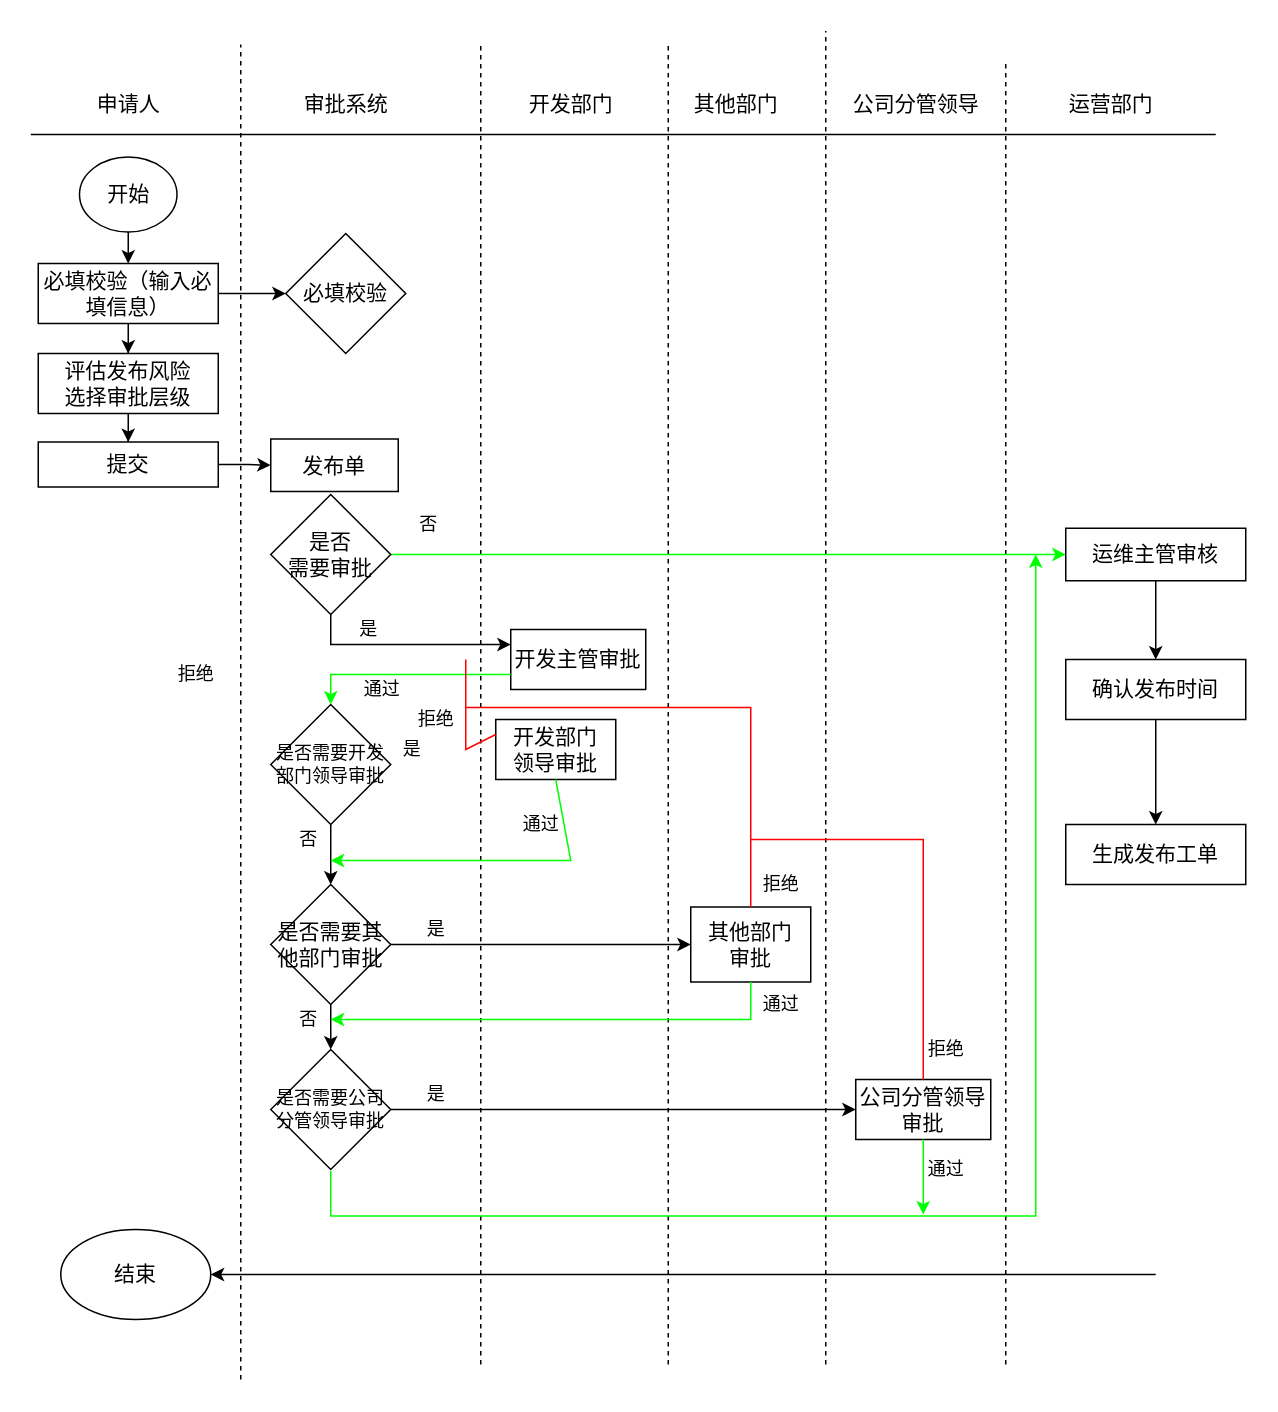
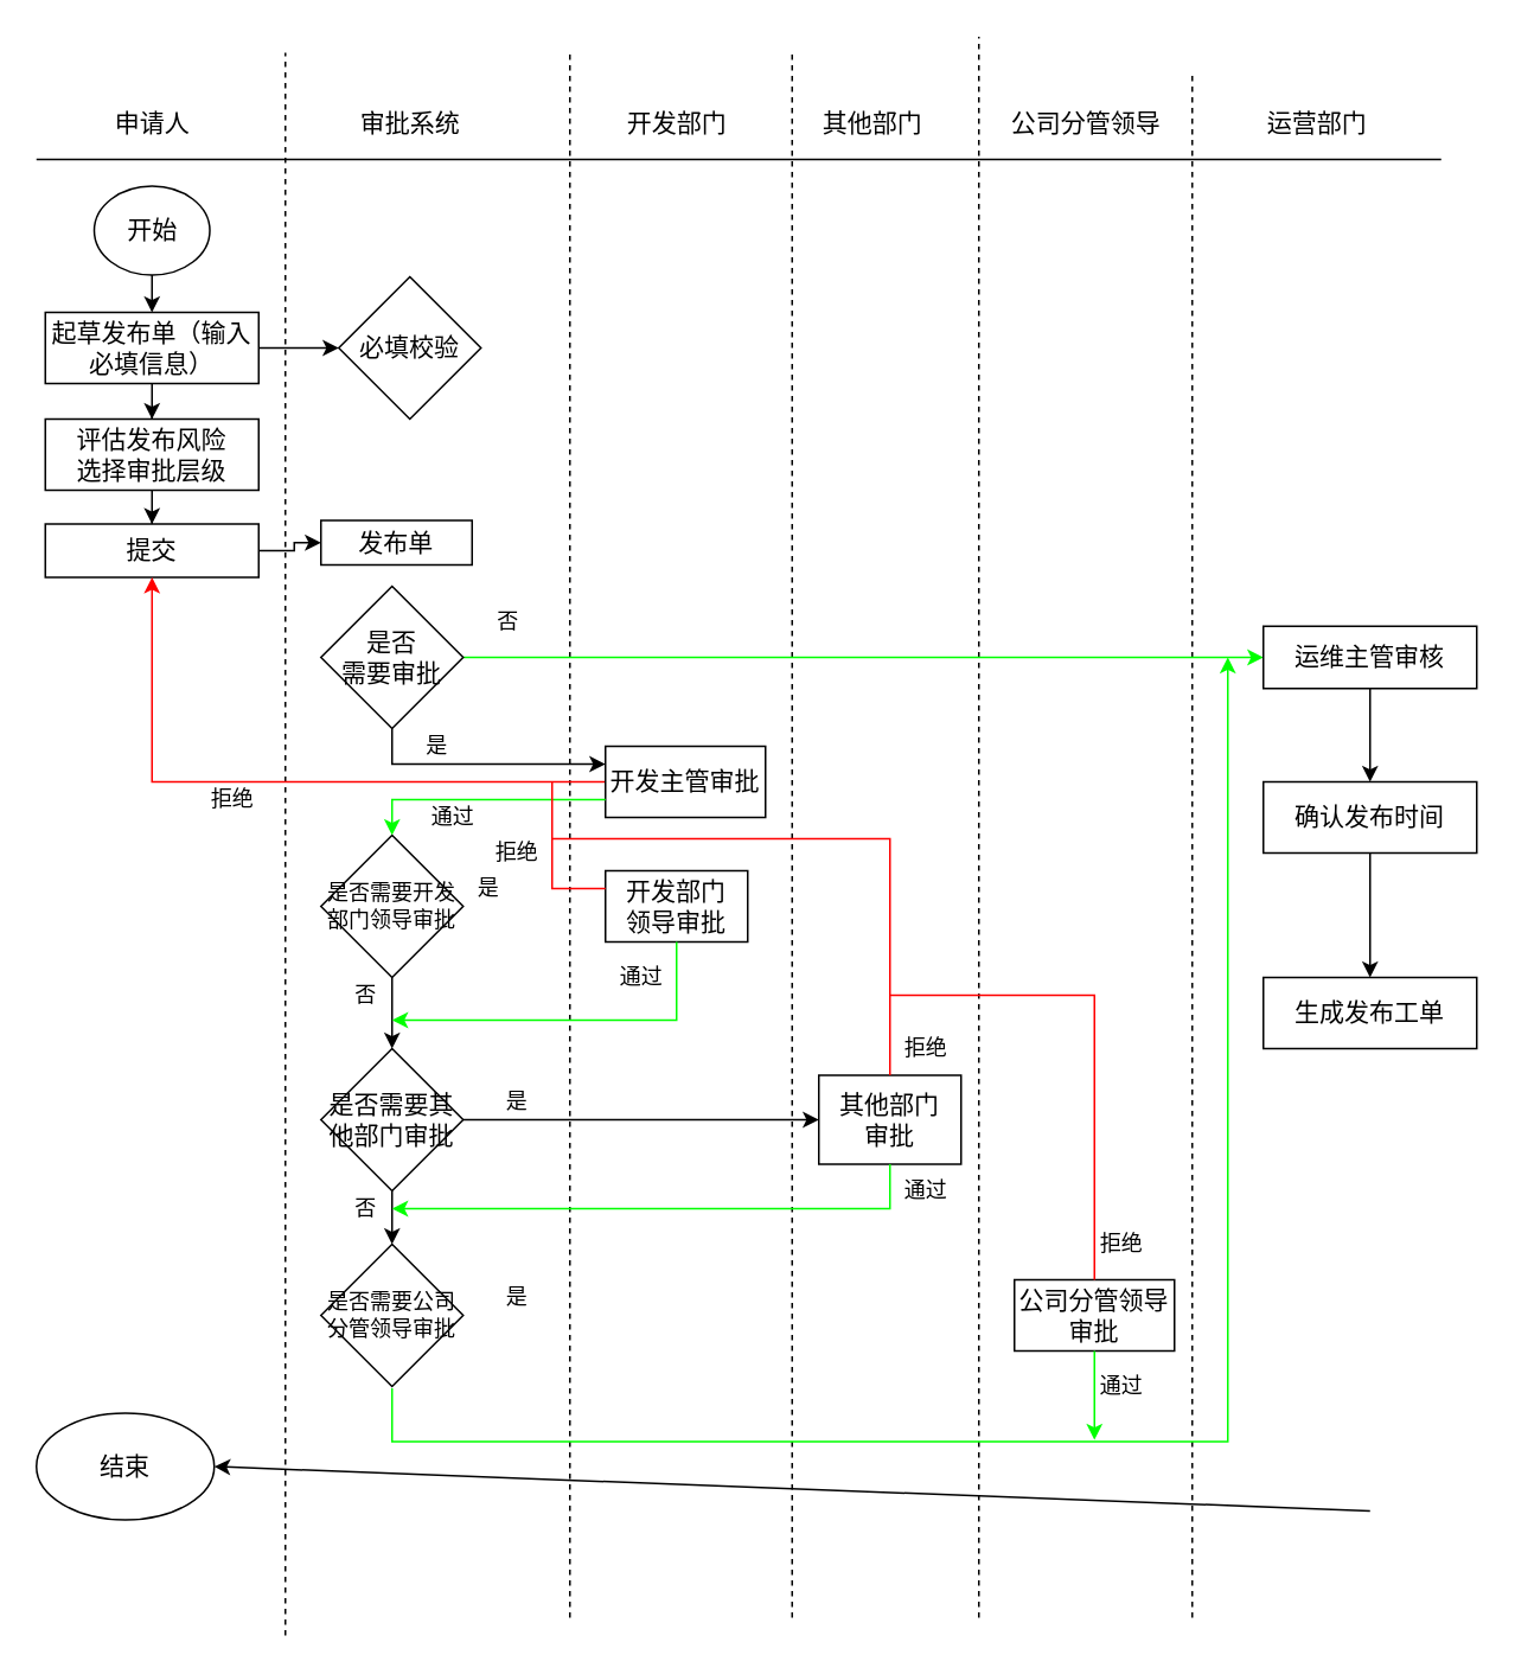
  <mxCell id="0" />
  <mxCell id="1" parent="0" />
  <mxCell id="2" value="" style="endArrow=none;html=1;rounded=0;" edge="1" parent="1"><mxGeometry width="50" height="50" relative="1" as="geometry"><mxPoint x="20" y="89" as="sourcePoint" /><mxPoint x="810" y="89" as="targetPoint" /></mxGeometry></mxCell>
  <mxCell id="3" value="" style="endArrow=none;dashed=1;html=1;rounded=0;" edge="1" parent="1"><mxGeometry width="50" height="50" relative="1" as="geometry"><mxPoint x="160" y="919" as="sourcePoint" /><mxPoint x="160" y="29" as="targetPoint" /></mxGeometry></mxCell>
  <mxCell id="4" value="" style="endArrow=none;dashed=1;html=1;rounded=0;" edge="1" parent="1"><mxGeometry width="50" height="50" relative="1" as="geometry"><mxPoint x="320" y="909" as="sourcePoint" /><mxPoint x="320" y="29" as="targetPoint" /></mxGeometry></mxCell>
  <mxCell id="5" value="" style="endArrow=none;dashed=1;html=1;rounded=0;" edge="1" parent="1"><mxGeometry width="50" height="50" relative="1" as="geometry"><mxPoint x="445" y="909" as="sourcePoint" /><mxPoint x="445" y="29" as="targetPoint" /></mxGeometry></mxCell>
  <mxCell id="6" value="" style="endArrow=none;dashed=1;html=1;rounded=0;" edge="1" parent="1"><mxGeometry width="50" height="50" relative="1" as="geometry"><mxPoint x="550" y="909" as="sourcePoint" /><mxPoint x="550" y="20" as="targetPoint" /></mxGeometry></mxCell>
  <mxCell id="7" value="" style="endArrow=none;dashed=1;html=1;rounded=0;" edge="1" parent="1"><mxGeometry width="50" height="50" relative="1" as="geometry"><mxPoint x="670" y="909" as="sourcePoint" /><mxPoint x="670" y="39" as="targetPoint" /></mxGeometry></mxCell>
  <mxCell id="8" value="&lt;font style=&quot;font-size: 14px&quot;&gt;申请人&lt;/font&gt;" style="text;html=1;align=center;verticalAlign=middle;resizable=0;points=[];autosize=1;strokeColor=none;fillColor=none;" vertex="1" parent="1"><mxGeometry x="55" y="59" width="60" height="20" as="geometry" /></mxCell>
  <mxCell id="9" value="&lt;font style=&quot;font-size: 14px&quot;&gt;审批系统&lt;/font&gt;" style="text;html=1;align=center;verticalAlign=middle;resizable=0;points=[];autosize=1;strokeColor=none;fillColor=none;" vertex="1" parent="1"><mxGeometry x="195" y="59" width="70" height="20" as="geometry" /></mxCell>
  <mxCell id="10" value="&lt;font style=&quot;font-size: 14px&quot;&gt;开发部门&lt;/font&gt;" style="text;html=1;align=center;verticalAlign=middle;resizable=0;points=[];autosize=1;strokeColor=none;fillColor=none;" vertex="1" parent="1"><mxGeometry x="345" y="59" width="70" height="20" as="geometry" /></mxCell>
  <mxCell id="11" value="&lt;font style=&quot;font-size: 14px&quot;&gt;其他部门&lt;/font&gt;" style="text;html=1;align=center;verticalAlign=middle;resizable=0;points=[];autosize=1;strokeColor=none;fillColor=none;" vertex="1" parent="1"><mxGeometry x="455" y="59" width="70" height="20" as="geometry" /></mxCell>
  <mxCell id="12" value="&lt;font style=&quot;font-size: 14px&quot;&gt;公司分管领导&lt;/font&gt;" style="text;html=1;align=center;verticalAlign=middle;resizable=0;points=[];autosize=1;strokeColor=none;fillColor=none;" vertex="1" parent="1"><mxGeometry x="560" y="59" width="100" height="20" as="geometry" /></mxCell>
  <mxCell id="13" value="&lt;font style=&quot;font-size: 14px&quot;&gt;运营部门&lt;/font&gt;" style="text;html=1;align=center;verticalAlign=middle;resizable=0;points=[];autosize=1;strokeColor=none;fillColor=none;" vertex="1" parent="1"><mxGeometry x="705" y="59" width="70" height="20" as="geometry" /></mxCell>
  <mxCell id="14" value="" style="edgeStyle=orthogonalEdgeStyle;rounded=0;orthogonalLoop=1;jettySize=auto;html=1;" edge="1" parent="1" source="15" target="18"><mxGeometry relative="1" as="geometry" /></mxCell>
  <mxCell id="15" value="&lt;font style=&quot;font-size: 14px&quot;&gt;开始&lt;/font&gt;" style="ellipse;whiteSpace=wrap;html=1;" vertex="1" parent="1"><mxGeometry x="52.5" y="104" width="65" height="50" as="geometry" /></mxCell>
  <mxCell id="16" value="" style="edgeStyle=orthogonalEdgeStyle;rounded=0;orthogonalLoop=1;jettySize=auto;html=1;" edge="1" parent="1" source="18" target="19"><mxGeometry relative="1" as="geometry" /></mxCell>
  <mxCell id="17" value="" style="edgeStyle=orthogonalEdgeStyle;rounded=0;orthogonalLoop=1;jettySize=auto;html=1;" edge="1" parent="1" source="18" target="21"><mxGeometry relative="1" as="geometry" /></mxCell>
- <mxCell id="18" value="&lt;font style=&quot;font-size: 14px&quot;&gt;必填校验（输入必填信息）&lt;/font&gt;" style="whiteSpace=wrap;html=1;" vertex="1" parent="1"><mxGeometry x="25" y="175" width="120" height="40" as="geometry" /></mxCell>
+ <mxCell id="18" value="&lt;font style=&quot;font-size: 14px&quot;&gt;起草发布单（输入必填信息）&lt;/font&gt;" style="whiteSpace=wrap;html=1;" vertex="1" parent="1"><mxGeometry x="25" y="175" width="120" height="40" as="geometry" /></mxCell>
  <mxCell id="19" value="&lt;font style=&quot;font-size: 14px&quot;&gt;必填校验&lt;/font&gt;" style="rhombus;whiteSpace=wrap;html=1;" vertex="1" parent="1"><mxGeometry x="190" y="155" width="80" height="80" as="geometry" /></mxCell>
  <mxCell id="20" value="" style="edgeStyle=orthogonalEdgeStyle;rounded=0;orthogonalLoop=1;jettySize=auto;html=1;" edge="1" parent="1" source="21" target="23"><mxGeometry relative="1" as="geometry" /></mxCell>
  <mxCell id="21" value="&lt;div&gt;&lt;font style=&quot;font-size: 14px&quot;&gt;评估发布风险&lt;/font&gt;&lt;/div&gt;&lt;div&gt;&lt;font style=&quot;font-size: 14px&quot;&gt;选择审批层级&lt;/font&gt;&lt;/div&gt;" style="whiteSpace=wrap;html=1;" vertex="1" parent="1"><mxGeometry x="25" y="235" width="120" height="40" as="geometry" /></mxCell>
  <mxCell id="22" value="" style="edgeStyle=orthogonalEdgeStyle;rounded=0;orthogonalLoop=1;jettySize=auto;html=1;" edge="1" parent="1" source="23" target="64"><mxGeometry relative="1" as="geometry" /></mxCell>
  <mxCell id="23" value="&lt;font style=&quot;font-size: 14px&quot;&gt;提交&lt;/font&gt;" style="whiteSpace=wrap;html=1;" vertex="1" parent="1"><mxGeometry x="25" y="294" width="120" height="30" as="geometry" /></mxCell>
  <mxCell id="24" value="" style="edgeStyle=orthogonalEdgeStyle;rounded=0;orthogonalLoop=1;jettySize=auto;html=1;strokeColor=#00FF00;" edge="1" parent="1" source="25" target="27"><mxGeometry relative="1" as="geometry" /></mxCell>
  <mxCell id="25" value="&lt;div&gt;&lt;font style=&quot;font-size: 14px&quot;&gt;是否&lt;/font&gt;&lt;/div&gt;&lt;div&gt;&lt;font style=&quot;font-size: 14px&quot;&gt;需要审批&lt;/font&gt;&lt;/div&gt;" style="rhombus;whiteSpace=wrap;html=1;" vertex="1" parent="1"><mxGeometry x="180" y="329" width="80" height="80" as="geometry" /></mxCell>
  <mxCell id="26" value="" style="edgeStyle=orthogonalEdgeStyle;rounded=0;orthogonalLoop=1;jettySize=auto;html=1;" edge="1" parent="1" source="27" target="60"><mxGeometry relative="1" as="geometry" /></mxCell>
  <mxCell id="27" value="&lt;font style=&quot;font-size: 14px&quot;&gt;运维主管审核&lt;/font&gt;" style="whiteSpace=wrap;html=1;" vertex="1" parent="1"><mxGeometry x="710" y="351.5" width="120" height="35" as="geometry" /></mxCell>
  <mxCell id="28" value="" style="edgeStyle=orthogonalEdgeStyle;rounded=0;orthogonalLoop=1;jettySize=auto;html=1;" edge="1" parent="1" source="29" target="32"><mxGeometry relative="1" as="geometry" /></mxCell>
  <mxCell id="29" value="是否需要开发部门领导审批" style="rhombus;whiteSpace=wrap;html=1;" vertex="1" parent="1"><mxGeometry x="180" y="469" width="80" height="80" as="geometry" /></mxCell>
  <mxCell id="30" value="" style="edgeStyle=orthogonalEdgeStyle;rounded=0;orthogonalLoop=1;jettySize=auto;html=1;" edge="1" parent="1" source="32" target="34"><mxGeometry relative="1" as="geometry" /></mxCell>
  <mxCell id="31" value="" style="edgeStyle=orthogonalEdgeStyle;rounded=0;orthogonalLoop=1;jettySize=auto;html=1;" edge="1" parent="1" source="32" target="48"><mxGeometry relative="1" as="geometry" /></mxCell>
  <mxCell id="32" value="&lt;font style=&quot;font-size: 14px&quot;&gt;是否需要其他部门审批&lt;/font&gt;" style="rhombus;whiteSpace=wrap;html=1;" vertex="1" parent="1"><mxGeometry x="180" y="589" width="80" height="80" as="geometry" /></mxCell>
- <mxCell id="33" value="" style="edgeStyle=orthogonalEdgeStyle;rounded=0;orthogonalLoop=1;jettySize=auto;html=1;" edge="1" parent="1" source="34" target="54"><mxGeometry relative="1" as="geometry" /></mxCell>
  <mxCell id="34" value="是否需要公司分管领导审批" style="rhombus;whiteSpace=wrap;html=1;" vertex="1" parent="1"><mxGeometry x="180" y="699" width="80" height="80" as="geometry" /></mxCell>
+ <mxCell id="35" value="" style="edgeStyle=orthogonalEdgeStyle;rounded=0;orthogonalLoop=1;jettySize=auto;html=1;entryX=0.5;entryY=1;entryDx=0;entryDy=0;strokeColor=#FF0000;" edge="1" parent="1" source="36" target="23"><mxGeometry relative="1" as="geometry" /></mxCell>
  <mxCell id="36" value="&lt;font style=&quot;font-size: 14px&quot;&gt;开发主管审批&lt;/font&gt;" style="rounded=0;whiteSpace=wrap;html=1;" vertex="1" parent="1"><mxGeometry x="340" y="419" width="90" height="40" as="geometry" /></mxCell>
  <mxCell id="37" value="" style="endArrow=classic;html=1;rounded=0;exitX=0.5;exitY=1;exitDx=0;exitDy=0;entryX=0;entryY=0.25;entryDx=0;entryDy=0;" edge="1" parent="1" source="25" target="36"><mxGeometry width="50" height="50" relative="1" as="geometry"><mxPoint x="420" y="479" as="sourcePoint" /><mxPoint x="470" y="429" as="targetPoint" /><Array as="points"><mxPoint x="220" y="429" /></Array></mxGeometry></mxCell>
  <mxCell id="38" value="" style="endArrow=classic;html=1;rounded=0;exitX=0;exitY=0.75;exitDx=0;exitDy=0;entryX=0.5;entryY=0;entryDx=0;entryDy=0;strokeColor=#00FF00;" edge="1" parent="1" source="36" target="29"><mxGeometry width="50" height="50" relative="1" as="geometry"><mxPoint x="420" y="479" as="sourcePoint" /><mxPoint x="470" y="429" as="targetPoint" /><Array as="points"><mxPoint x="220" y="449" /></Array></mxGeometry></mxCell>
  <mxCell id="39" value="是" style="text;html=1;align=center;verticalAlign=middle;resizable=0;points=[];autosize=1;strokeColor=none;fillColor=none;" vertex="1" parent="1"><mxGeometry x="230" y="409" width="30" height="20" as="geometry" /></mxCell>
  <mxCell id="40" value="否" style="text;html=1;align=center;verticalAlign=middle;resizable=0;points=[];autosize=1;strokeColor=none;fillColor=none;" vertex="1" parent="1"><mxGeometry x="270" y="339" width="30" height="20" as="geometry" /></mxCell>
  <mxCell id="41" value="通过" style="text;html=1;align=center;verticalAlign=middle;resizable=0;points=[];autosize=1;strokeColor=none;fillColor=none;" vertex="1" parent="1"><mxGeometry x="234" y="449" width="40" height="20" as="geometry" /></mxCell>
  <mxCell id="42" value="拒绝" style="text;html=1;align=center;verticalAlign=middle;resizable=0;points=[];autosize=1;strokeColor=none;fillColor=none;" vertex="1" parent="1"><mxGeometry x="110" y="439" width="40" height="20" as="geometry" /></mxCell>
- <mxCell id="43" value="&lt;div&gt;&lt;font style=&quot;font-size: 14px&quot;&gt;开发部门&lt;/font&gt;&lt;/div&gt;&lt;div&gt;&lt;font style=&quot;font-size: 14px&quot;&gt;领导审批&lt;/font&gt;&lt;/div&gt;" style="whiteSpace=wrap;html=1;" vertex="1" parent="1"><mxGeometry x="330" y="479" width="80" height="40" as="geometry" /></mxCell>
+ <mxCell id="43" value="&lt;div&gt;&lt;font style=&quot;font-size: 14px&quot;&gt;开发部门&lt;/font&gt;&lt;/div&gt;&lt;div&gt;&lt;font style=&quot;font-size: 14px&quot;&gt;领导审批&lt;/font&gt;&lt;/div&gt;" style="whiteSpace=wrap;html=1;" vertex="1" parent="1"><mxGeometry x="340" y="489" width="80" height="40" as="geometry" /></mxCell>
  <mxCell id="44" value="是" style="text;html=1;align=center;verticalAlign=middle;resizable=0;points=[];autosize=1;strokeColor=none;fillColor=none;" vertex="1" parent="1"><mxGeometry x="259" y="489" width="30" height="20" as="geometry" /></mxCell>
  <mxCell id="45" value="否" style="text;html=1;align=center;verticalAlign=middle;resizable=0;points=[];autosize=1;strokeColor=none;fillColor=none;" vertex="1" parent="1"><mxGeometry x="190" y="549" width="30" height="20" as="geometry" /></mxCell>
  <mxCell id="46" value="" style="endArrow=classic;html=1;rounded=0;exitX=0.5;exitY=1;exitDx=0;exitDy=0;strokeColor=#00FF00;" edge="1" parent="1" source="43"><mxGeometry width="50" height="50" relative="1" as="geometry"><mxPoint x="290" y="619" as="sourcePoint" /><mxPoint x="220" y="573" as="targetPoint" /><Array as="points"><mxPoint x="380" y="573" /></Array></mxGeometry></mxCell>
  <mxCell id="47" value="通过" style="text;html=1;align=center;verticalAlign=middle;resizable=0;points=[];autosize=1;strokeColor=none;fillColor=none;" vertex="1" parent="1"><mxGeometry x="340" y="539" width="40" height="20" as="geometry" /></mxCell>
  <mxCell id="48" value="&lt;div&gt;&lt;font style=&quot;font-size: 14px&quot;&gt;其他部门&lt;/font&gt;&lt;/div&gt;&lt;div&gt;&lt;font style=&quot;font-size: 14px&quot;&gt;审批&lt;/font&gt;&lt;/div&gt;" style="whiteSpace=wrap;html=1;" vertex="1" parent="1"><mxGeometry x="460" y="604" width="80" height="50" as="geometry" /></mxCell>
  <mxCell id="49" value="是" style="text;html=1;align=center;verticalAlign=middle;resizable=0;points=[];autosize=1;strokeColor=none;fillColor=none;" vertex="1" parent="1"><mxGeometry x="275" y="609" width="30" height="20" as="geometry" /></mxCell>
  <mxCell id="50" value="否" style="text;html=1;align=center;verticalAlign=middle;resizable=0;points=[];autosize=1;strokeColor=none;fillColor=none;" vertex="1" parent="1"><mxGeometry x="190" y="669" width="30" height="20" as="geometry" /></mxCell>
  <mxCell id="51" value="" style="endArrow=classic;html=1;rounded=0;exitX=0.5;exitY=1;exitDx=0;exitDy=0;strokeColor=#00FF00;" edge="1" parent="1" source="48" target="50"><mxGeometry width="50" height="50" relative="1" as="geometry"><mxPoint x="460" y="669" as="sourcePoint" /><mxPoint x="510" y="619" as="targetPoint" /><Array as="points"><mxPoint x="500" y="679" /></Array></mxGeometry></mxCell>
  <mxCell id="52" value="通过" style="text;html=1;align=center;verticalAlign=middle;resizable=0;points=[];autosize=1;strokeColor=none;fillColor=none;" vertex="1" parent="1"><mxGeometry x="500" y="659" width="40" height="20" as="geometry" /></mxCell>
  <mxCell id="53" value="拒绝" style="text;html=1;align=center;verticalAlign=middle;resizable=0;points=[];autosize=1;strokeColor=none;fillColor=none;" vertex="1" parent="1"><mxGeometry x="500" y="579" width="40" height="20" as="geometry" /></mxCell>
  <mxCell id="54" value="&lt;font style=&quot;font-size: 14px&quot;&gt;公司分管领导审批&lt;/font&gt;" style="whiteSpace=wrap;html=1;" vertex="1" parent="1"><mxGeometry x="570" y="719" width="90" height="40" as="geometry" /></mxCell>
  <mxCell id="55" value="是" style="text;html=1;align=center;verticalAlign=middle;resizable=0;points=[];autosize=1;strokeColor=none;fillColor=none;" vertex="1" parent="1"><mxGeometry x="275" y="719" width="30" height="20" as="geometry" /></mxCell>
  <mxCell id="56" value="" style="endArrow=classic;html=1;rounded=0;exitX=0.5;exitY=1;exitDx=0;exitDy=0;strokeColor=#00FF00;" edge="1" parent="1"><mxGeometry width="50" height="50" relative="1" as="geometry"><mxPoint x="220" y="780" as="sourcePoint" /><mxPoint x="690" y="369" as="targetPoint" /><Array as="points"><mxPoint x="220" y="810" /><mxPoint x="690" y="810" /></Array></mxGeometry></mxCell>
  <mxCell id="57" value="" style="endArrow=classic;html=1;rounded=0;exitX=0.5;exitY=1;exitDx=0;exitDy=0;strokeColor=#00FF00;" edge="1" parent="1" source="54"><mxGeometry width="50" height="50" relative="1" as="geometry"><mxPoint x="500" y="759" as="sourcePoint" /><mxPoint x="615" y="809" as="targetPoint" /></mxGeometry></mxCell>
  <mxCell id="58" value="通过" style="text;html=1;align=center;verticalAlign=middle;resizable=0;points=[];autosize=1;strokeColor=none;fillColor=none;" vertex="1" parent="1"><mxGeometry x="610" y="769" width="40" height="20" as="geometry" /></mxCell>
  <mxCell id="59" value="" style="edgeStyle=orthogonalEdgeStyle;rounded=0;orthogonalLoop=1;jettySize=auto;html=1;" edge="1" parent="1" source="60" target="62"><mxGeometry relative="1" as="geometry" /></mxCell>
  <mxCell id="60" value="&lt;font style=&quot;font-size: 14px&quot;&gt;确认发布时间&lt;/font&gt;" style="whiteSpace=wrap;html=1;" vertex="1" parent="1"><mxGeometry x="710" y="439" width="120" height="40" as="geometry" /></mxCell>
- <mxCell id="61" value="&lt;font style=&quot;font-size: 14px&quot;&gt;结束&lt;/font&gt;" style="ellipse;whiteSpace=wrap;html=1;" vertex="1" parent="1"><mxGeometry x="40" y="819" width="100" height="60" as="geometry" /></mxCell>
+ <mxCell id="61" value="&lt;font style=&quot;font-size: 14px&quot;&gt;结束&lt;/font&gt;" style="ellipse;whiteSpace=wrap;html=1;" vertex="1" parent="1"><mxGeometry x="20" y="794" width="100" height="60" as="geometry" /></mxCell>
  <mxCell id="62" value="&lt;font style=&quot;font-size: 14px&quot;&gt;生成发布工单&lt;/font&gt;" style="whiteSpace=wrap;html=1;" vertex="1" parent="1"><mxGeometry x="710" y="549" width="120" height="40" as="geometry" /></mxCell>
  <mxCell id="63" value="" style="endArrow=classic;html=1;rounded=0;entryX=1;entryY=0.5;entryDx=0;entryDy=0;" edge="1" parent="1" target="61"><mxGeometry width="50" height="50" relative="1" as="geometry"><mxPoint x="770" y="849" as="sourcePoint" /><mxPoint x="140" y="839" as="targetPoint" /></mxGeometry></mxCell>
- <mxCell id="64" value="&lt;font style=&quot;font-size: 14px&quot;&gt;发布单&lt;/font&gt;" style="rounded=0;whiteSpace=wrap;html=1;" vertex="1" parent="1"><mxGeometry x="180" y="292" width="85" height="35" as="geometry" /></mxCell>
+ <mxCell id="64" value="&lt;font style=&quot;font-size: 14px&quot;&gt;发布单&lt;/font&gt;" style="rounded=0;whiteSpace=wrap;html=1;" vertex="1" parent="1"><mxGeometry x="180" y="292" width="85" height="25" as="geometry" /></mxCell>
  <mxCell id="65" value="" style="endArrow=none;html=1;rounded=0;exitX=0;exitY=0.25;exitDx=0;exitDy=0;strokeColor=#FF0000;" edge="1" parent="1" source="43"><mxGeometry width="50" height="50" relative="1" as="geometry"><mxPoint x="370" y="489" as="sourcePoint" /><mxPoint x="310" y="439" as="targetPoint" /><Array as="points"><mxPoint x="310" y="499" /></Array></mxGeometry></mxCell>
  <mxCell id="66" value="" style="endArrow=none;html=1;rounded=0;exitX=0.5;exitY=0;exitDx=0;exitDy=0;strokeColor=#FF0000;" edge="1" parent="1" source="48"><mxGeometry width="50" height="50" relative="1" as="geometry"><mxPoint x="370" y="509" as="sourcePoint" /><mxPoint x="310" y="471" as="targetPoint" /><Array as="points"><mxPoint x="500" y="471" /></Array></mxGeometry></mxCell>
  <mxCell id="67" value="拒绝" style="text;html=1;align=center;verticalAlign=middle;resizable=0;points=[];autosize=1;strokeColor=none;fillColor=none;" vertex="1" parent="1"><mxGeometry x="270" y="469" width="40" height="20" as="geometry" /></mxCell>
  <mxCell id="68" value="" style="endArrow=none;html=1;rounded=0;exitX=0.5;exitY=0;exitDx=0;exitDy=0;strokeColor=#FF0000;" edge="1" parent="1" source="54"><mxGeometry width="50" height="50" relative="1" as="geometry"><mxPoint x="370" y="649" as="sourcePoint" /><mxPoint x="500" y="559" as="targetPoint" /><Array as="points"><mxPoint x="615" y="559" /></Array></mxGeometry></mxCell>
  <mxCell id="69" value="拒绝" style="text;html=1;align=center;verticalAlign=middle;resizable=0;points=[];autosize=1;strokeColor=none;fillColor=none;" vertex="1" parent="1"><mxGeometry x="610" y="689" width="40" height="20" as="geometry" /></mxCell>
